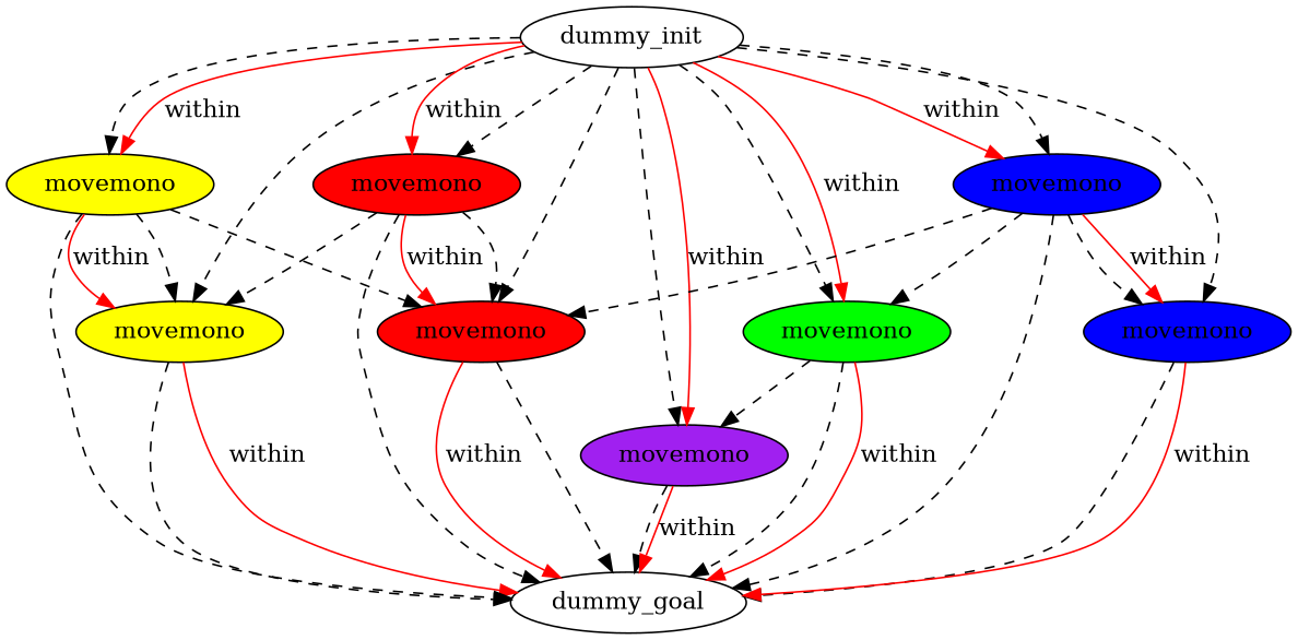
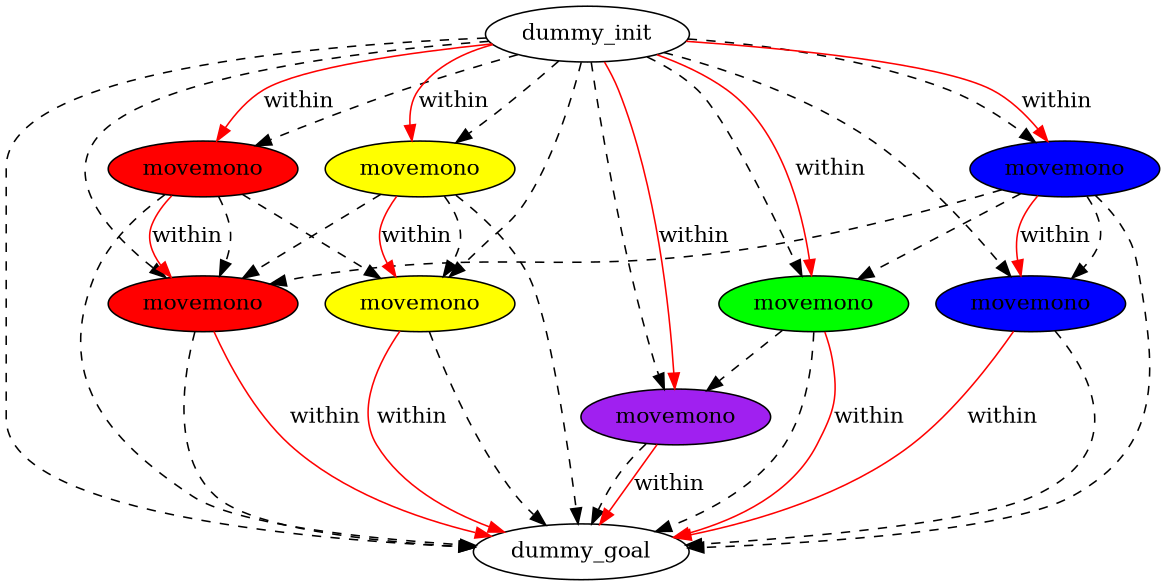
  digraph {
    node [fillcolor=white style=filled]
    edge [color=black style=dashed]
    n1 [label=dummy_init]
    n2 [label=dummy_goal]
    n3 [fillcolor=yellow label=movemono]
    n4 [fillcolor=purple label=movemono]
    n5 [fillcolor=green label=movemono]
    n6 [fillcolor=red label=movemono]
    n7 [fillcolor=red label=movemono]
    n8 [fillcolor=blue label=movemono]
    n9 [fillcolor=blue label=movemono]
    n10 [fillcolor=yellow label=movemono]
+   n1 -> n2
    n1 -> n3
    n1 -> n4
    n1 -> n4 [color=red label=within style=""]
    n1 -> n5
    n1 -> n5 [color=red label=within style=""]
    n1 -> n6
    n1 -> n7
    n1 -> n7 [color=red label=within style=""]
    n1 -> n8
    n1 -> n9
    n1 -> n9 [color=red label=within style=""]
    n1 -> n10
    n1 -> n10 [color=red label=within style=""]
    n3 -> n2
    n3 -> n2 [color=red label=within style=""]
    n4 -> n2
    n4 -> n2 [color=red label=within style=""]
    n5 -> n2
    n5 -> n2 [color=red label=within style=""]
    n5 -> n4
    n6 -> n2
    n6 -> n2 [color=red label=within style=""]
    n7 -> n2
    n7 -> n3
    n7 -> n6
    n7 -> n6 [color=red label=within style=""]
    n8 -> n2
    n8 -> n2 [color=red label=within style=""]
    n9 -> n2
    n9 -> n5
    n9 -> n6
    n9 -> n8
    n9 -> n8 [color=red label=within style=""]
    n10 -> n2
    n10 -> n3
    n10 -> n3 [color=red label=within style=""]
    n10 -> n6
  }
